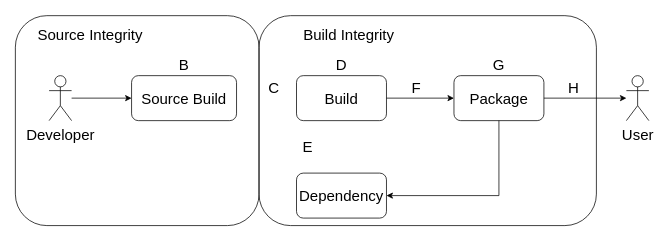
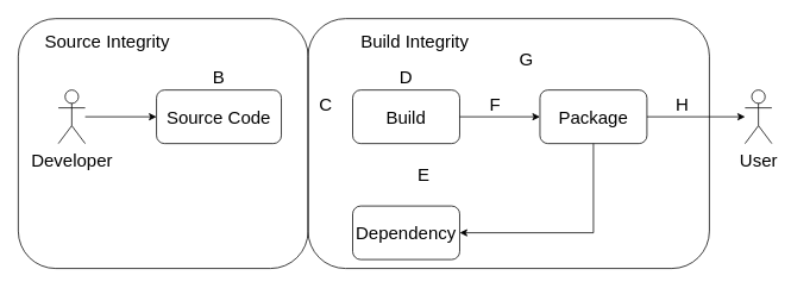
  <mxCell id="0" />
  <mxCell id="1" parent="0" />
  <mxCell id="2" value="" style="rounded=1;whiteSpace=wrap;html=1;fontSize=15;fillColor=none;" vertex="1" parent="1"><mxGeometry x="345" y="20" width="450" height="280" as="geometry" /></mxCell>
  <mxCell id="3" value="" style="rounded=1;whiteSpace=wrap;html=1;fontSize=15;fillColor=none;" vertex="1" parent="1"><mxGeometry x="20" y="20" width="325" height="280" as="geometry" /></mxCell>
  <mxCell id="4" style="edgeStyle=orthogonalEdgeStyle;rounded=0;orthogonalLoop=1;jettySize=auto;html=1;fontSize=15;" edge="1" parent="1" source="5" target="6"><mxGeometry relative="1" as="geometry" /></mxCell>
  <mxCell id="5" value="&lt;font style=&quot;font-size: 20px&quot;&gt;Developer&lt;/font&gt;" style="shape=umlActor;verticalLabelPosition=bottom;verticalAlign=top;html=1;outlineConnect=0;" vertex="1" parent="1"><mxGeometry x="65" y="100" width="30" height="60" as="geometry" /></mxCell>
- <mxCell id="6" value="&lt;font style=&quot;font-size: 20px&quot;&gt;Source Build&lt;/font&gt;" style="rounded=1;whiteSpace=wrap;html=1;fontSize=15;fillColor=none;" vertex="1" parent="1"><mxGeometry x="175" y="100" width="140" height="60" as="geometry" /></mxCell>
+ <mxCell id="6" value="&lt;font style=&quot;font-size: 20px&quot;&gt;Source Code&lt;/font&gt;" style="rounded=1;whiteSpace=wrap;html=1;fontSize=15;fillColor=none;" vertex="1" parent="1"><mxGeometry x="175" y="100" width="140" height="60" as="geometry" /></mxCell>
  <mxCell id="7" style="edgeStyle=orthogonalEdgeStyle;rounded=0;orthogonalLoop=1;jettySize=auto;html=1;exitX=1;exitY=0.5;exitDx=0;exitDy=0;fontSize=15;" edge="1" parent="1" source="8" target="11"><mxGeometry relative="1" as="geometry" /></mxCell>
  <mxCell id="8" value="&lt;font style=&quot;font-size: 20px&quot;&gt;Build&lt;/font&gt;" style="rounded=1;whiteSpace=wrap;html=1;fontSize=15;fillColor=none;" vertex="1" parent="1"><mxGeometry x="395" y="100" width="120" height="60" as="geometry" /></mxCell>
  <mxCell id="9" style="edgeStyle=orthogonalEdgeStyle;rounded=0;orthogonalLoop=1;jettySize=auto;html=1;exitX=0.5;exitY=1;exitDx=0;exitDy=0;entryX=1;entryY=0.5;entryDx=0;entryDy=0;fontSize=15;" edge="1" parent="1" source="11" target="12"><mxGeometry relative="1" as="geometry" /></mxCell>
  <mxCell id="10" style="edgeStyle=orthogonalEdgeStyle;rounded=0;orthogonalLoop=1;jettySize=auto;html=1;fontSize=15;" edge="1" parent="1" source="11" target="13"><mxGeometry relative="1" as="geometry" /></mxCell>
  <mxCell id="11" value="&lt;font style=&quot;font-size: 20px&quot;&gt;Package&lt;/font&gt;" style="rounded=1;whiteSpace=wrap;html=1;fontSize=15;fillColor=none;" vertex="1" parent="1"><mxGeometry x="605" y="100" width="120" height="60" as="geometry" /></mxCell>
  <mxCell id="12" value="&lt;font style=&quot;font-size: 20px&quot;&gt;Dependency&lt;/font&gt;" style="rounded=1;whiteSpace=wrap;html=1;fontSize=15;fillColor=none;" vertex="1" parent="1"><mxGeometry x="395" y="230" width="120" height="60" as="geometry" /></mxCell>
  <mxCell id="13" value="&lt;font style=&quot;font-size: 20px&quot;&gt;User&lt;/font&gt;" style="shape=umlActor;verticalLabelPosition=bottom;verticalAlign=top;html=1;outlineConnect=0;fontSize=15;" vertex="1" parent="1"><mxGeometry x="835" y="100" width="30" height="60" as="geometry" /></mxCell>
  <mxCell id="14" value="&lt;font style=&quot;font-size: 20px&quot;&gt;Source Integrity&lt;/font&gt;" style="text;html=1;strokeColor=none;fillColor=none;align=center;verticalAlign=middle;whiteSpace=wrap;rounded=0;fontSize=15;" vertex="1" parent="1"><mxGeometry x="45" y="30" width="150" height="30" as="geometry" /></mxCell>
  <mxCell id="15" value="&lt;font style=&quot;font-size: 20px&quot;&gt;Build Integrity&lt;/font&gt;" style="text;html=1;strokeColor=none;fillColor=none;align=center;verticalAlign=middle;whiteSpace=wrap;rounded=0;fontSize=15;" vertex="1" parent="1"><mxGeometry x="395" y="30" width="140" height="30" as="geometry" /></mxCell>
  <mxCell id="16" value="B" style="text;html=1;strokeColor=none;fillColor=none;align=center;verticalAlign=middle;whiteSpace=wrap;rounded=0;fontSize=20;" vertex="1" parent="1"><mxGeometry x="215" y="70" width="60" height="30" as="geometry" /></mxCell>
  <mxCell id="17" value="C" style="text;html=1;strokeColor=none;fillColor=none;align=center;verticalAlign=middle;whiteSpace=wrap;rounded=0;fontSize=20;" vertex="1" parent="1"><mxGeometry x="335" y="100" width="60" height="30" as="geometry" /></mxCell>
  <mxCell id="18" value="D" style="text;html=1;strokeColor=none;fillColor=none;align=center;verticalAlign=middle;whiteSpace=wrap;rounded=0;fontSize=20;" vertex="1" parent="1"><mxGeometry x="425" y="70" width="60" height="30" as="geometry" /></mxCell>
- <mxCell id="19" value="E" style="text;html=1;strokeColor=none;fillColor=none;align=center;verticalAlign=middle;whiteSpace=wrap;rounded=0;fontSize=20;" vertex="1" parent="1"><mxGeometry x="380" y="180" width="60" height="30" as="geometry" /></mxCell>
+ <mxCell id="19" value="E" style="text;html=1;strokeColor=none;fillColor=none;align=center;verticalAlign=middle;whiteSpace=wrap;rounded=0;fontSize=20;" vertex="1" parent="1"><mxGeometry x="445" y="180" width="60" height="30" as="geometry" /></mxCell>
  <mxCell id="20" value="F" style="text;html=1;strokeColor=none;fillColor=none;align=center;verticalAlign=middle;whiteSpace=wrap;rounded=0;fontSize=20;" vertex="1" parent="1"><mxGeometry x="525" y="100" width="60" height="30" as="geometry" /></mxCell>
- <mxCell id="21" value="G" style="text;html=1;strokeColor=none;fillColor=none;align=center;verticalAlign=middle;whiteSpace=wrap;rounded=0;fontSize=20;" vertex="1" parent="1"><mxGeometry x="635" y="70" width="60" height="30" as="geometry" /></mxCell>
+ <mxCell id="21" value="G" style="text;html=1;strokeColor=none;fillColor=none;align=center;verticalAlign=middle;whiteSpace=wrap;rounded=0;fontSize=20;" vertex="1" parent="1"><mxGeometry x="560" y="50" width="60" height="30" as="geometry" /></mxCell>
  <mxCell id="22" value="H" style="text;html=1;strokeColor=none;fillColor=none;align=center;verticalAlign=middle;whiteSpace=wrap;rounded=0;fontSize=20;" vertex="1" parent="1"><mxGeometry x="735" y="100" width="60" height="30" as="geometry" /></mxCell>
